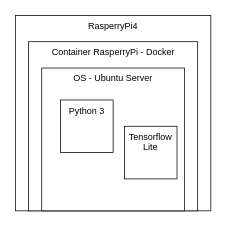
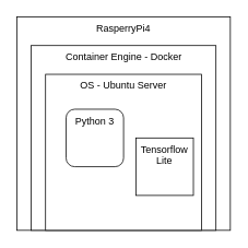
  <mxCell id="0" />
  <mxCell id="1" parent="0" />
  <mxCell id="2" value="RasperryPi4" style="whiteSpace=wrap;html=1;aspect=fixed;verticalAlign=top;" parent="1" vertex="1"><mxGeometry x="20" y="20" width="260" height="260" as="geometry" /></mxCell>
- <mxCell id="3" value="Container RasperryPi - Docker" style="whiteSpace=wrap;html=1;aspect=fixed;verticalAlign=top;" parent="1" vertex="1"><mxGeometry x="37.5" y="55" width="225" height="225" as="geometry" /></mxCell>
+ <mxCell id="3" value="Container Engine - Docker" style="whiteSpace=wrap;html=1;aspect=fixed;verticalAlign=top;" parent="1" vertex="1"><mxGeometry x="37.5" y="55" width="225" height="225" as="geometry" /></mxCell>
  <mxCell id="4" value="OS - Ubuntu Server" style="whiteSpace=wrap;html=1;aspect=fixed;verticalAlign=top;" parent="1" vertex="1"><mxGeometry x="55" y="90" width="190" height="190" as="geometry" /></mxCell>
- <mxCell id="5" value="Python 3" style="whiteSpace=wrap;html=1;aspect=fixed;verticalAlign=top;" parent="1" vertex="1"><mxGeometry x="80" y="132.5" width="70" height="70" as="geometry" /></mxCell>
+ <mxCell id="5" value="Python 3" style="whiteSpace=wrap;html=1;aspect=fixed;verticalAlign=top;rounded=1;" parent="1" vertex="1"><mxGeometry x="80" y="132.5" width="70" height="70" as="geometry" /></mxCell>
  <mxCell id="6" value="Tensorflow Lite" style="whiteSpace=wrap;html=1;aspect=fixed;verticalAlign=top;" parent="1" vertex="1"><mxGeometry x="165" y="167.5" width="70" height="70" as="geometry" /></mxCell>
